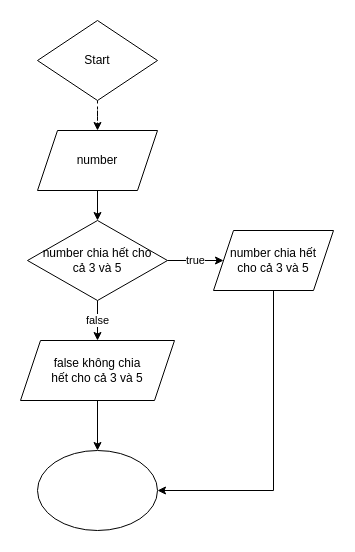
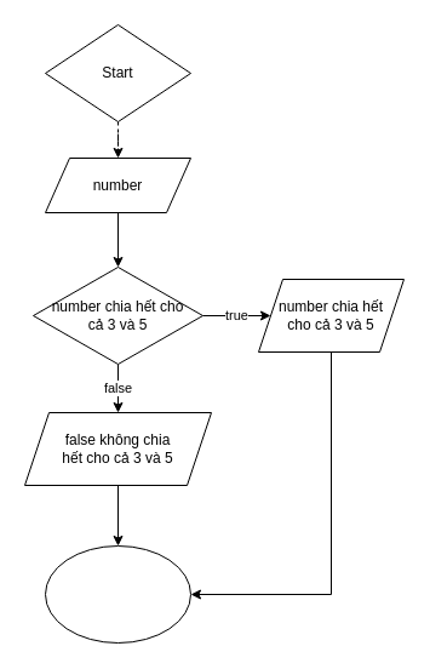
  <mxCell id="0" />
  <mxCell id="1" parent="0" />
  <mxCell id="2" value="" style="edgeStyle=orthogonalEdgeStyle;rounded=0;orthogonalLoop=1;jettySize=auto;html=1;dashed=1;" edge="1" parent="1" source="3" target="5"><mxGeometry relative="1" as="geometry" /></mxCell>
  <mxCell id="3" value="Start" style="rhombus;whiteSpace=wrap;html=1;" vertex="1" parent="1"><mxGeometry x="37" width="120" height="80" as="geometry" y="20" /></mxCell>
  <mxCell id="4" value="" style="edgeStyle=orthogonalEdgeStyle;rounded=0;orthogonalLoop=1;jettySize=auto;html=1;" edge="1" parent="1" source="5" target="8"><mxGeometry relative="1" as="geometry" /></mxCell>
- <mxCell id="5" value="number" style="shape=parallelogram;perimeter=parallelogramPerimeter;whiteSpace=wrap;html=1;fixedSize=1;" vertex="1" parent="1"><mxGeometry x="37" y="130" width="120" height="60" as="geometry" /></mxCell>
+ <mxCell id="5" value="number" style="shape=parallelogram;perimeter=parallelogramPerimeter;whiteSpace=wrap;html=1;fixedSize=1;" vertex="1" parent="1"><mxGeometry x="37" y="130" width="120" height="45" as="geometry" /></mxCell>
  <mxCell id="6" value="false" style="edgeStyle=orthogonalEdgeStyle;rounded=0;orthogonalLoop=1;jettySize=auto;html=1;" edge="1" parent="1" source="8" target="12"><mxGeometry relative="1" as="geometry" /></mxCell>
  <mxCell id="7" value="true" style="edgeStyle=orthogonalEdgeStyle;rounded=0;orthogonalLoop=1;jettySize=auto;html=1;" edge="1" parent="1" source="8" target="10"><mxGeometry relative="1" as="geometry" /></mxCell>
  <mxCell id="8" value="number chia hết cho&lt;br&gt;cả 3 và 5" style="rhombus;whiteSpace=wrap;html=1;" vertex="1" parent="1"><mxGeometry x="27" y="220" width="140" height="80" as="geometry" /></mxCell>
  <mxCell id="9" style="edgeStyle=orthogonalEdgeStyle;rounded=0;orthogonalLoop=1;jettySize=auto;html=1;exitX=0.5;exitY=1;exitDx=0;exitDy=0;entryX=1;entryY=0.5;entryDx=0;entryDy=0;" edge="1" parent="1" source="10" target="13"><mxGeometry relative="1" as="geometry" /></mxCell>
  <mxCell id="10" value="number chia hết&lt;br&gt;cho cả 3 và 5" style="shape=parallelogram;perimeter=parallelogramPerimeter;whiteSpace=wrap;html=1;fixedSize=1;" vertex="1" parent="1"><mxGeometry x="213" y="230" width="120" height="60" as="geometry" /></mxCell>
  <mxCell id="11" value="" style="edgeStyle=orthogonalEdgeStyle;rounded=0;orthogonalLoop=1;jettySize=auto;html=1;" edge="1" parent="1" source="12" target="13"><mxGeometry relative="1" as="geometry" /></mxCell>
  <mxCell id="12" value="false không chia&lt;br&gt;hết cho cả 3 và 5" style="shape=parallelogram;perimeter=parallelogramPerimeter;whiteSpace=wrap;html=1;fixedSize=1;" vertex="1" parent="1"><mxGeometry x="20" y="340" width="154" height="60" as="geometry" /></mxCell>
  <mxCell id="13" value="" style="ellipse;whiteSpace=wrap;html=1;" vertex="1" parent="1"><mxGeometry x="37" y="450" width="120" height="80" as="geometry" /></mxCell>
